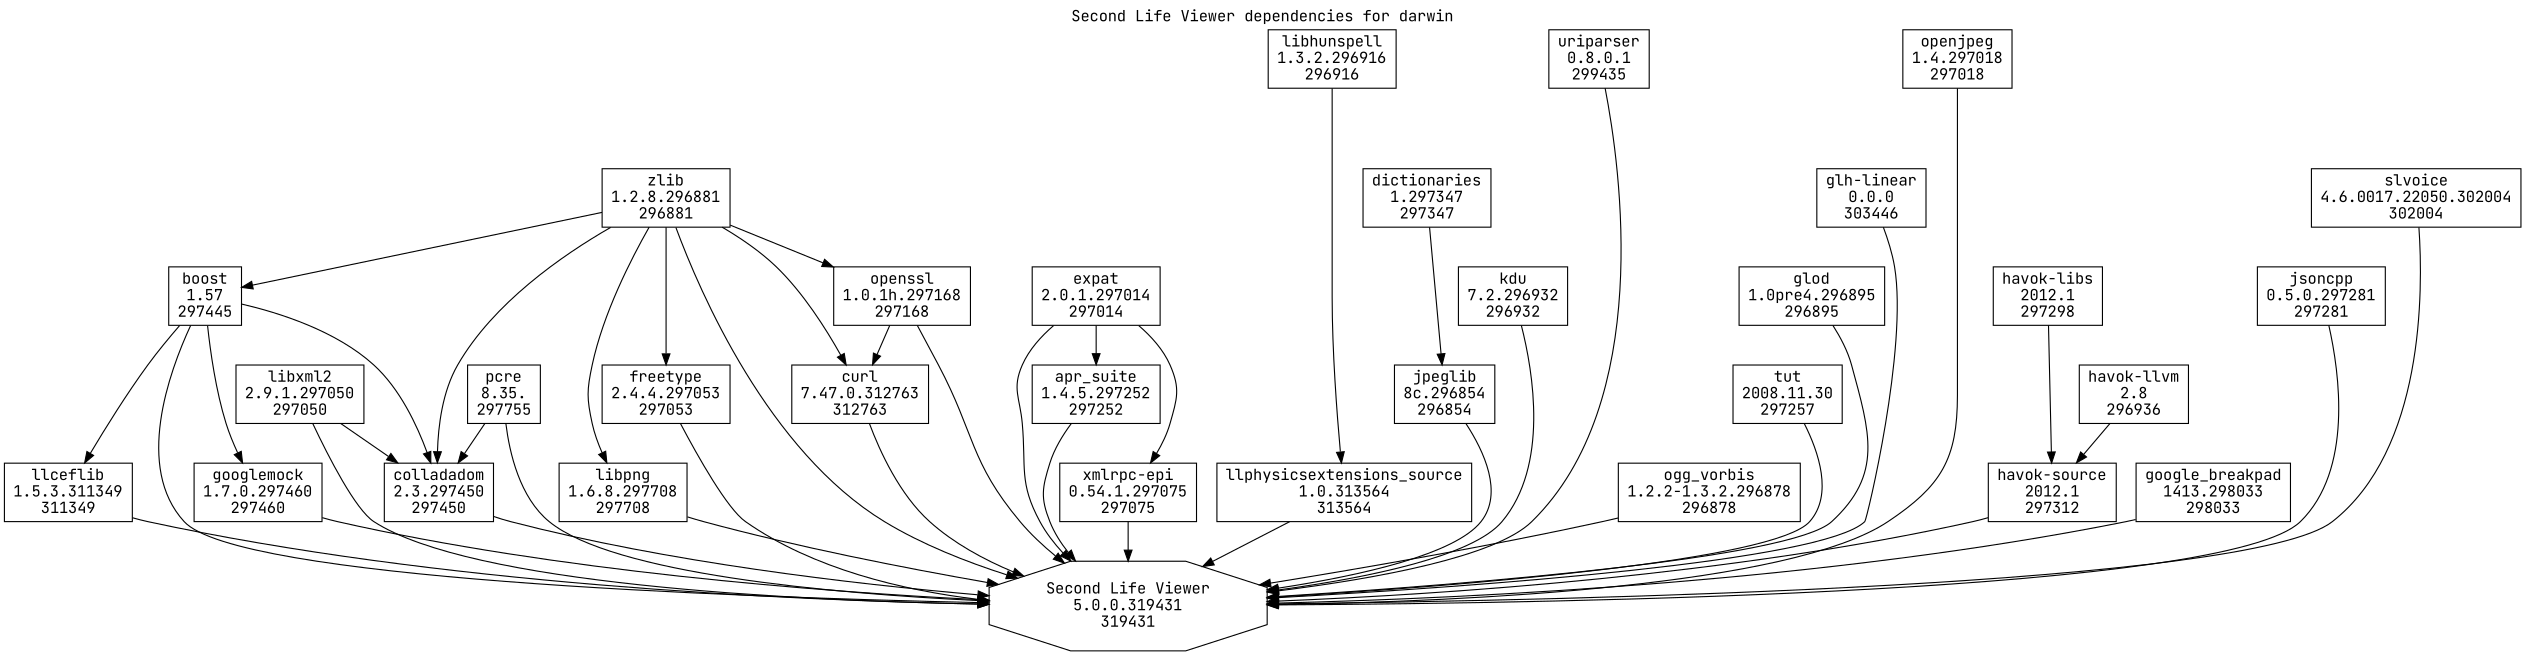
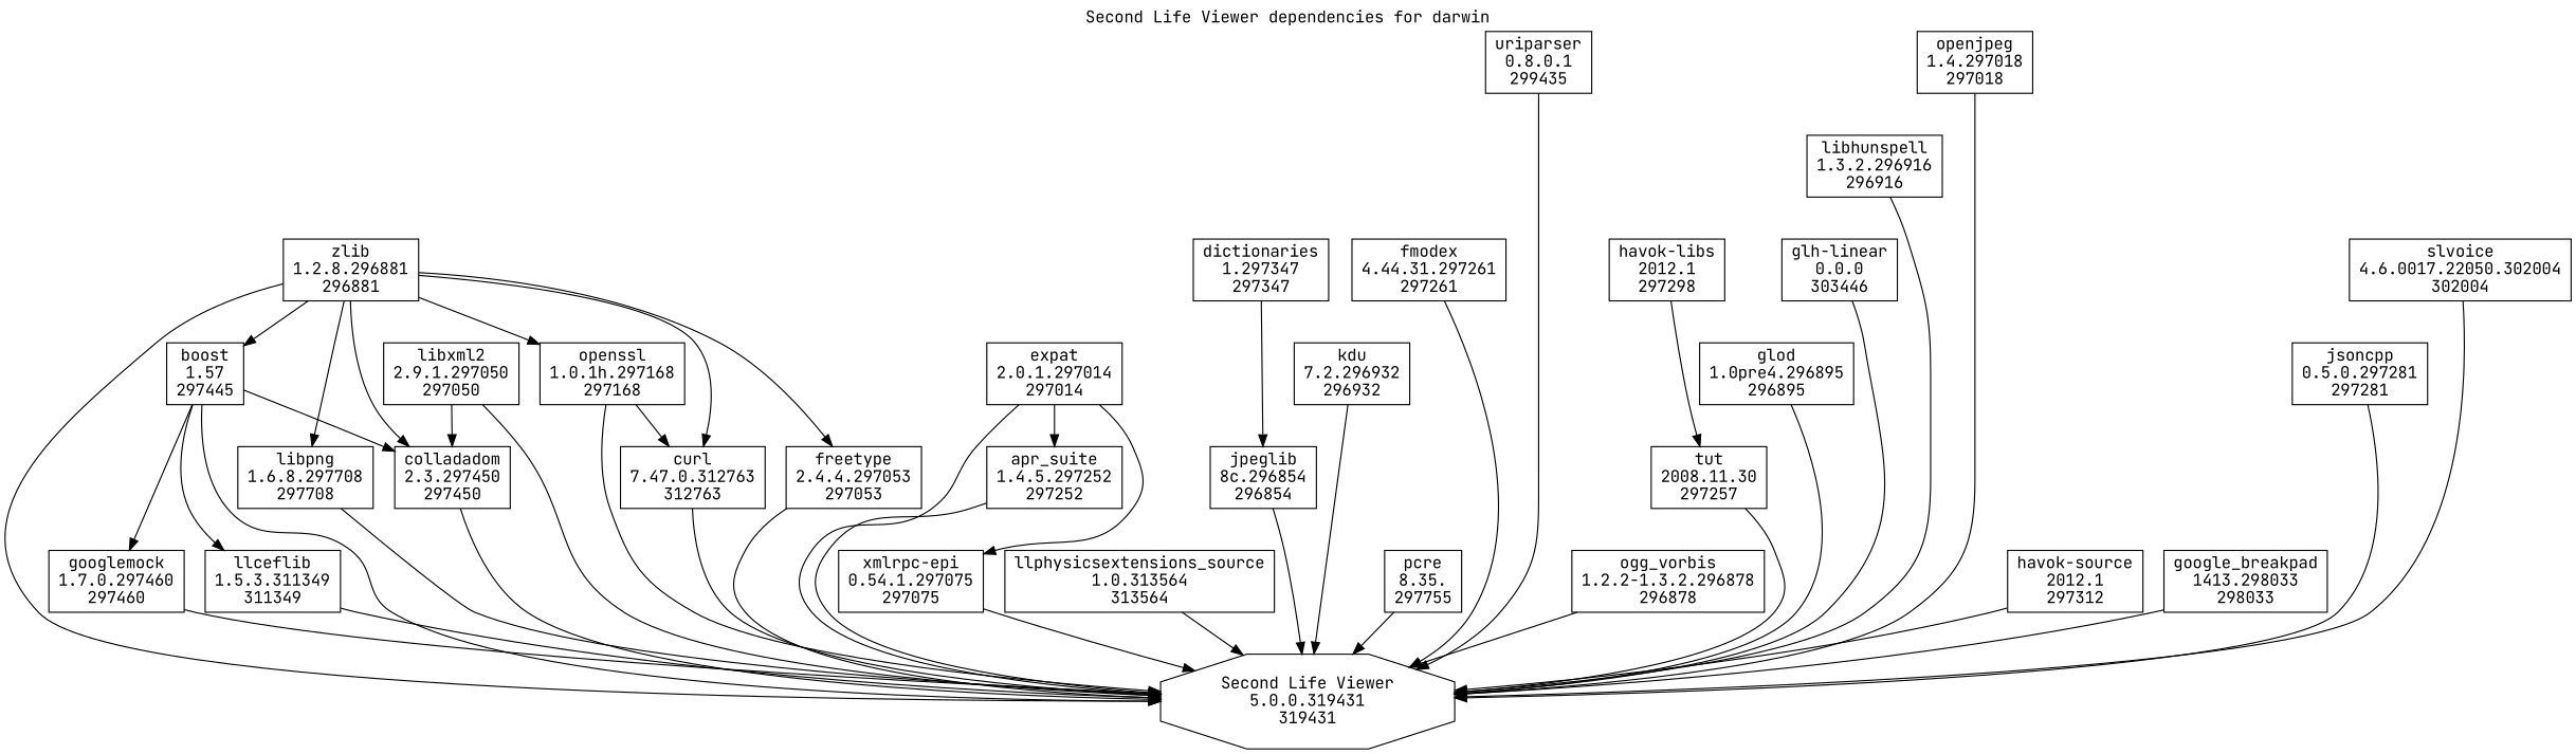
  digraph {
    fontname="JetBrains Mono"
    label="Second Life Viewer dependencies for darwin"
    labeljust=center
    labelloc=top
    scale=2
    smoothType=spring
    splines=true
    node [fontname="JetBrains Mono" shape=box]
    edge [fontname="JetBrains Mono"]
    n1 [label="Second Life Viewer\n5.0.0.319431\n319431" root=true shape=octagon]
    n2 [label="libxml2\n2.9.1.297050\n297050"]
    n3 [label="colladadom\n2.3.297450\n297450"]
    n4 [label="zlib\n1.2.8.296881\n296881"]
    n5 [label="curl\n7.47.0.312763\n312763"]
    n6 [label="openssl\n1.0.1h.297168\n297168"]
    n7 [label="boost\n1.57\n297445"]
    n8 [label="libpng\n1.6.8.297708\n297708"]
    n9 [label="freetype\n2.4.4.297053\n297053"]
    n10 [label="googlemock\n1.7.0.297460\n297460"]
    n11 [label="llceflib\n1.5.3.311349\n311349"]
    n12 [label="expat\n2.0.1.297014\n297014"]
    n13 [label="apr_suite\n1.4.5.297252\n297252"]
    n14 [label="xmlrpc-epi\n0.54.1.297075\n297075"]
    n15 [label="llphysicsextensions_source\n1.0.313564\n313564"]
    n16 [label="jpeglib\n8c.296854\n296854"]
    n17 [label="kdu\n7.2.296932\n296932"]
    n18 [label="pcre\n8.35.\n297755"]
+   n19 [label="fmodex\n4.44.31.297261\n297261"]
    n20 [label="uriparser\n0.8.0.1\n299435"]
    n21 [label="ogg_vorbis\n1.2.2-1.3.2.296878\n296878"]
    n22 [label="tut\n2008.11.30\n297257"]
    n23 [label="glod\n1.0pre4.296895\n296895"]
    n24 [label="glh-linear\n0.0.0\n303446"]
    n25 [label="libhunspell\n1.3.2.296916\n296916"]
    n26 [label="openjpeg\n1.4.297018\n297018"]
    n27 [label="havok-source\n2012.1\n297312"]
-   n28 [label="havok-llvm\n2.8\n296936"]
    n29 [label="havok-libs\n2012.1\n297298"]
    n30 [label="google_breakpad\n1413.298033\n298033"]
    n31 [label="dictionaries\n1.297347\n297347"]
    n32 [label="jsoncpp\n0.5.0.297281\n297281"]
    n33 [label="slvoice\n4.6.0017.22050.302004\n302004"]
    n2 -> n1
    n2 -> n3
    n3 -> n1
    n4 -> n1
    n4 -> n3
    n4 -> n5
    n4 -> n6
    n4 -> n7
    n4 -> n8 [minlen=1]
    n4 -> n9 [minlen=2]
    n5 -> n1
    n6 -> n1
    n6 -> n5
    n7 -> n1
    n7 -> n3
    n7 -> n10 [minlen=1]
    n7 -> n11 [minlen=2]
    n8 -> n1
    n9 -> n1
    n10 -> n1
    n11 -> n1
    n12 -> n1
    n12 -> n13 [minlen=1]
    n12 -> n14 [minlen=2]
    n13 -> n1
    n14 -> n1
    n15 -> n1 [minlen=1]
    n16 -> n1 [minlen=2]
    n17 -> n1 [minlen=3]
    n18 -> n1
-   n18 -> n3
+   n19 -> n1 [minlen=4]
    n20 -> n1 [minlen=6]
    n21 -> n1 [minlen=1]
    n22 -> n1 [minlen=2]
    n23 -> n1 [minlen=3]
    n24 -> n1 [minlen=4]
-   n25 -> n15 [minlen=5]
+   n25 -> n1 [minlen=5]
    n26 -> n1 [minlen=6]
    n27 -> n1
-   n28 -> n27 [minlen=1]
-   n29 -> n27 [minlen=2]
+   n29 -> n22 [minlen=2]
    n30 -> n1 [minlen=1]
    n31 -> n16 [minlen=2]
    n32 -> n1 [minlen=3]
    n33 -> n1 [minlen=4]
  }
